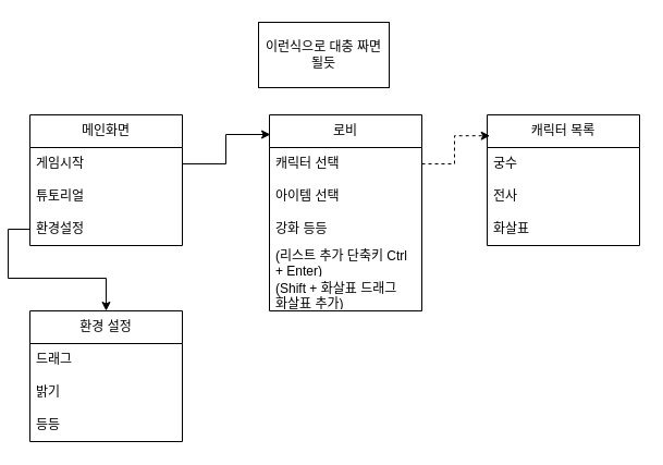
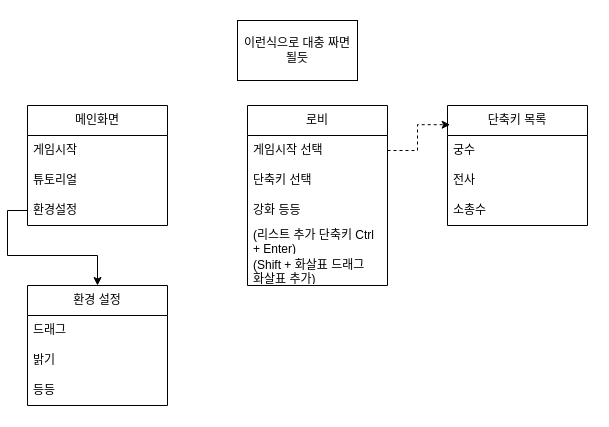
  <mxCell id="0" />
  <mxCell id="1" parent="0" />
  <mxCell id="2" value="메인화면" style="swimlane;fontStyle=0;childLayout=stackLayout;horizontal=1;startSize=30;horizontalStack=0;resizeParent=1;resizeParentMax=0;resizeLast=0;collapsible=1;marginBottom=0;whiteSpace=wrap;html=1;" vertex="1" parent="1"><mxGeometry x="20" y="105" width="140" height="120" as="geometry" /></mxCell>
  <mxCell id="3" value="게임시작" style="text;strokeColor=none;fillColor=none;align=left;verticalAlign=middle;spacingLeft=4;spacingRight=4;overflow=hidden;points=[[0,0.5],[1,0.5]];portConstraint=eastwest;rotatable=0;whiteSpace=wrap;html=1;" vertex="1" parent="2"><mxGeometry y="30" width="140" height="30" as="geometry" /></mxCell>
  <mxCell id="4" value="튜토리얼" style="text;strokeColor=none;fillColor=none;align=left;verticalAlign=middle;spacingLeft=4;spacingRight=4;overflow=hidden;points=[[0,0.5],[1,0.5]];portConstraint=eastwest;rotatable=0;whiteSpace=wrap;html=1;" vertex="1" parent="2"><mxGeometry y="60" width="140" height="30" as="geometry" /></mxCell>
  <mxCell id="5" value="환경설정" style="text;strokeColor=none;fillColor=none;align=left;verticalAlign=middle;spacingLeft=4;spacingRight=4;overflow=hidden;points=[[0,0.5],[1,0.5]];portConstraint=eastwest;rotatable=0;whiteSpace=wrap;html=1;" vertex="1" parent="2"><mxGeometry y="90" width="140" height="30" as="geometry" /></mxCell>
  <mxCell id="6" value="로비" style="swimlane;fontStyle=0;childLayout=stackLayout;horizontal=1;startSize=30;horizontalStack=0;resizeParent=1;resizeParentMax=0;resizeLast=0;collapsible=1;marginBottom=0;whiteSpace=wrap;html=1;" vertex="1" parent="1"><mxGeometry x="240" y="105" width="140" height="180" as="geometry"><mxRectangle x="360" y="90" width="60" height="30" as="alternateBounds" /></mxGeometry></mxCell>
- <mxCell id="7" value="캐릭터 선택" style="text;strokeColor=none;fillColor=none;align=left;verticalAlign=middle;spacingLeft=4;spacingRight=4;overflow=hidden;points=[[0,0.5],[1,0.5]];portConstraint=eastwest;rotatable=0;whiteSpace=wrap;html=1;" vertex="1" parent="6"><mxGeometry y="30" width="140" height="30" as="geometry" /></mxCell>
- <mxCell id="8" value="아이템 선택" style="text;strokeColor=none;fillColor=none;align=left;verticalAlign=middle;spacingLeft=4;spacingRight=4;overflow=hidden;points=[[0,0.5],[1,0.5]];portConstraint=eastwest;rotatable=0;whiteSpace=wrap;html=1;" vertex="1" parent="6"><mxGeometry y="60" width="140" height="30" as="geometry" /></mxCell>
+ <mxCell id="7" value="게임시작 선택" style="text;strokeColor=none;fillColor=none;align=left;verticalAlign=middle;spacingLeft=4;spacingRight=4;overflow=hidden;points=[[0,0.5],[1,0.5]];portConstraint=eastwest;rotatable=0;whiteSpace=wrap;html=1;" vertex="1" parent="6"><mxGeometry y="30" width="140" height="30" as="geometry" /></mxCell>
+ <mxCell id="8" value="단축키 선택" style="text;strokeColor=none;fillColor=none;align=left;verticalAlign=middle;spacingLeft=4;spacingRight=4;overflow=hidden;points=[[0,0.5],[1,0.5]];portConstraint=eastwest;rotatable=0;whiteSpace=wrap;html=1;" vertex="1" parent="6"><mxGeometry y="60" width="140" height="30" as="geometry" /></mxCell>
  <mxCell id="9" value="강화 등등" style="text;strokeColor=none;fillColor=none;align=left;verticalAlign=middle;spacingLeft=4;spacingRight=4;overflow=hidden;points=[[0,0.5],[1,0.5]];portConstraint=eastwest;rotatable=0;whiteSpace=wrap;html=1;" vertex="1" parent="6"><mxGeometry y="90" width="140" height="30" as="geometry" /></mxCell>
  <mxCell id="10" value="(리스트 추가 단축키 Ctrl + Enter)" style="text;strokeColor=none;fillColor=none;align=left;verticalAlign=middle;spacingLeft=4;spacingRight=4;overflow=hidden;points=[[0,0.5],[1,0.5]];portConstraint=eastwest;rotatable=0;whiteSpace=wrap;html=1;" vertex="1" parent="6"><mxGeometry y="120" width="140" height="30" as="geometry" /></mxCell>
  <mxCell id="11" value="(Shift + 화살표 드래그&lt;div&gt;화살표 추가)&lt;/div&gt;" style="text;strokeColor=none;fillColor=none;align=left;verticalAlign=middle;spacingLeft=4;spacingRight=4;overflow=hidden;points=[[0,0.5],[1,0.5]];portConstraint=eastwest;rotatable=0;whiteSpace=wrap;html=1;" vertex="1" parent="6"><mxGeometry y="150" width="140" height="30" as="geometry" /></mxCell>
  <mxCell id="12" value="이런식으로 대충 짜면 될듯" style="rounded=0;whiteSpace=wrap;html=1;" vertex="1" parent="1"><mxGeometry x="230" y="20" width="120" height="60" as="geometry" /></mxCell>
- <mxCell id="13" value="캐릭터 목록" style="swimlane;fontStyle=0;childLayout=stackLayout;horizontal=1;startSize=30;horizontalStack=0;resizeParent=1;resizeParentMax=0;resizeLast=0;collapsible=1;marginBottom=0;whiteSpace=wrap;html=1;" vertex="1" parent="1"><mxGeometry x="440" y="105" width="140" height="120" as="geometry" /></mxCell>
+ <mxCell id="13" value="단축키 목록" style="swimlane;fontStyle=0;childLayout=stackLayout;horizontal=1;startSize=30;horizontalStack=0;resizeParent=1;resizeParentMax=0;resizeLast=0;collapsible=1;marginBottom=0;whiteSpace=wrap;html=1;" vertex="1" parent="1"><mxGeometry x="440" y="105" width="140" height="120" as="geometry" /></mxCell>
  <mxCell id="14" value="궁수" style="text;strokeColor=none;fillColor=none;align=left;verticalAlign=middle;spacingLeft=4;spacingRight=4;overflow=hidden;points=[[0,0.5],[1,0.5]];portConstraint=eastwest;rotatable=0;whiteSpace=wrap;html=1;" vertex="1" parent="13"><mxGeometry y="30" width="140" height="30" as="geometry" /></mxCell>
  <mxCell id="15" value="전사" style="text;strokeColor=none;fillColor=none;align=left;verticalAlign=middle;spacingLeft=4;spacingRight=4;overflow=hidden;points=[[0,0.5],[1,0.5]];portConstraint=eastwest;rotatable=0;whiteSpace=wrap;html=1;" vertex="1" parent="13"><mxGeometry y="60" width="140" height="30" as="geometry" /></mxCell>
- <mxCell id="16" value="화살표" style="text;strokeColor=none;fillColor=none;align=left;verticalAlign=middle;spacingLeft=4;spacingRight=4;overflow=hidden;points=[[0,0.5],[1,0.5]];portConstraint=eastwest;rotatable=0;whiteSpace=wrap;html=1;" vertex="1" parent="13"><mxGeometry y="90" width="140" height="30" as="geometry" /></mxCell>
- <mxCell id="17" style="edgeStyle=orthogonalEdgeStyle;rounded=0;orthogonalLoop=1;jettySize=auto;html=1;entryX=0.007;entryY=0.1;entryDx=0;entryDy=0;entryPerimeter=0;" edge="1" parent="1" source="3" target="6"><mxGeometry relative="1" as="geometry"><mxPoint x="290" y="105" as="targetPoint" /></mxGeometry></mxCell>
+ <mxCell id="16" value="소총수" style="text;strokeColor=none;fillColor=none;align=left;verticalAlign=middle;spacingLeft=4;spacingRight=4;overflow=hidden;points=[[0,0.5],[1,0.5]];portConstraint=eastwest;rotatable=0;whiteSpace=wrap;html=1;" vertex="1" parent="13"><mxGeometry y="90" width="140" height="30" as="geometry" /></mxCell>
  <mxCell id="18" style="edgeStyle=orthogonalEdgeStyle;rounded=0;orthogonalLoop=1;jettySize=auto;html=1;entryX=0.019;entryY=0.16;entryDx=0;entryDy=0;entryPerimeter=0;dashed=1;" edge="1" parent="1" source="7" target="13"><mxGeometry relative="1" as="geometry"><mxPoint x="470" y="150" as="targetPoint" /></mxGeometry></mxCell>
  <mxCell id="19" value="환경 설정" style="swimlane;fontStyle=0;childLayout=stackLayout;horizontal=1;startSize=30;horizontalStack=0;resizeParent=1;resizeParentMax=0;resizeLast=0;collapsible=1;marginBottom=0;whiteSpace=wrap;html=1;" vertex="1" parent="1"><mxGeometry x="20" y="285" width="140" height="120" as="geometry" /></mxCell>
  <mxCell id="20" value="드래그" style="text;strokeColor=none;fillColor=none;align=left;verticalAlign=middle;spacingLeft=4;spacingRight=4;overflow=hidden;points=[[0,0.5],[1,0.5]];portConstraint=eastwest;rotatable=0;whiteSpace=wrap;html=1;" vertex="1" parent="19"><mxGeometry y="30" width="140" height="30" as="geometry" /></mxCell>
  <mxCell id="21" value="밝기" style="text;strokeColor=none;fillColor=none;align=left;verticalAlign=middle;spacingLeft=4;spacingRight=4;overflow=hidden;points=[[0,0.5],[1,0.5]];portConstraint=eastwest;rotatable=0;whiteSpace=wrap;html=1;" vertex="1" parent="19"><mxGeometry y="60" width="140" height="30" as="geometry" /></mxCell>
  <mxCell id="22" value="등등" style="text;strokeColor=none;fillColor=none;align=left;verticalAlign=middle;spacingLeft=4;spacingRight=4;overflow=hidden;points=[[0,0.5],[1,0.5]];portConstraint=eastwest;rotatable=0;whiteSpace=wrap;html=1;" vertex="1" parent="19"><mxGeometry y="90" width="140" height="30" as="geometry" /></mxCell>
  <mxCell id="23" style="edgeStyle=orthogonalEdgeStyle;rounded=0;orthogonalLoop=1;jettySize=auto;html=1;entryX=0.5;entryY=0;entryDx=0;entryDy=0;" edge="1" parent="1" source="5" target="19"><mxGeometry relative="1" as="geometry"><mxPoint x="90" y="275" as="targetPoint" /></mxGeometry></mxCell>
